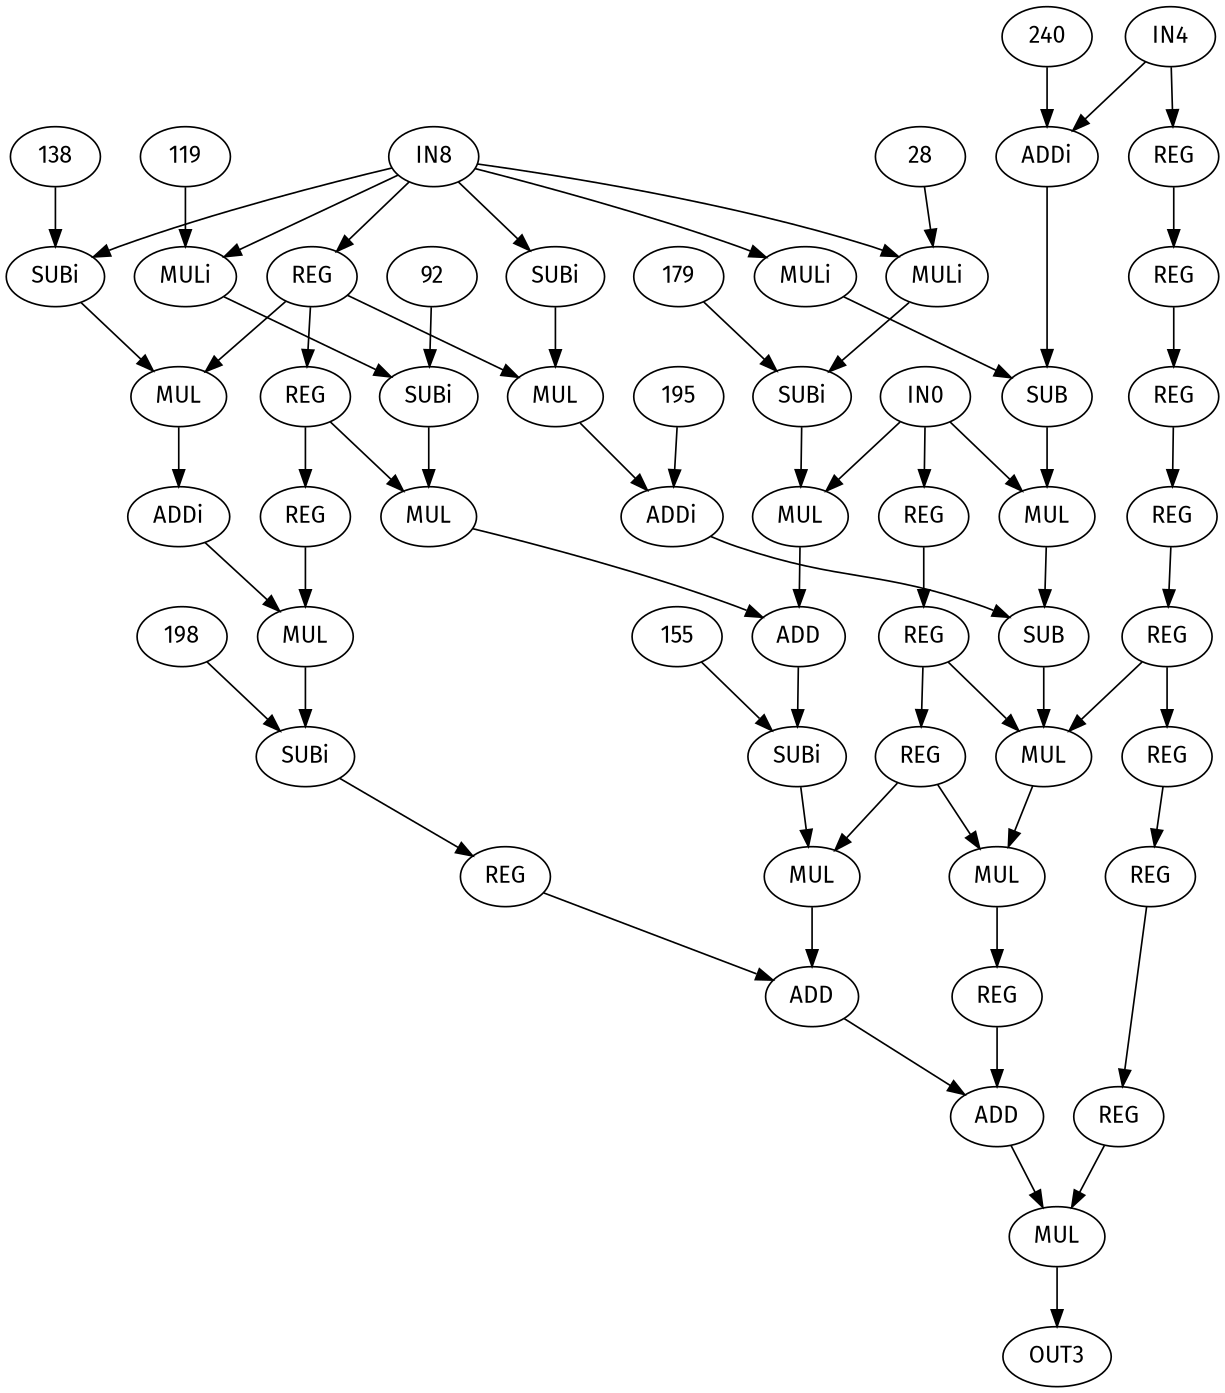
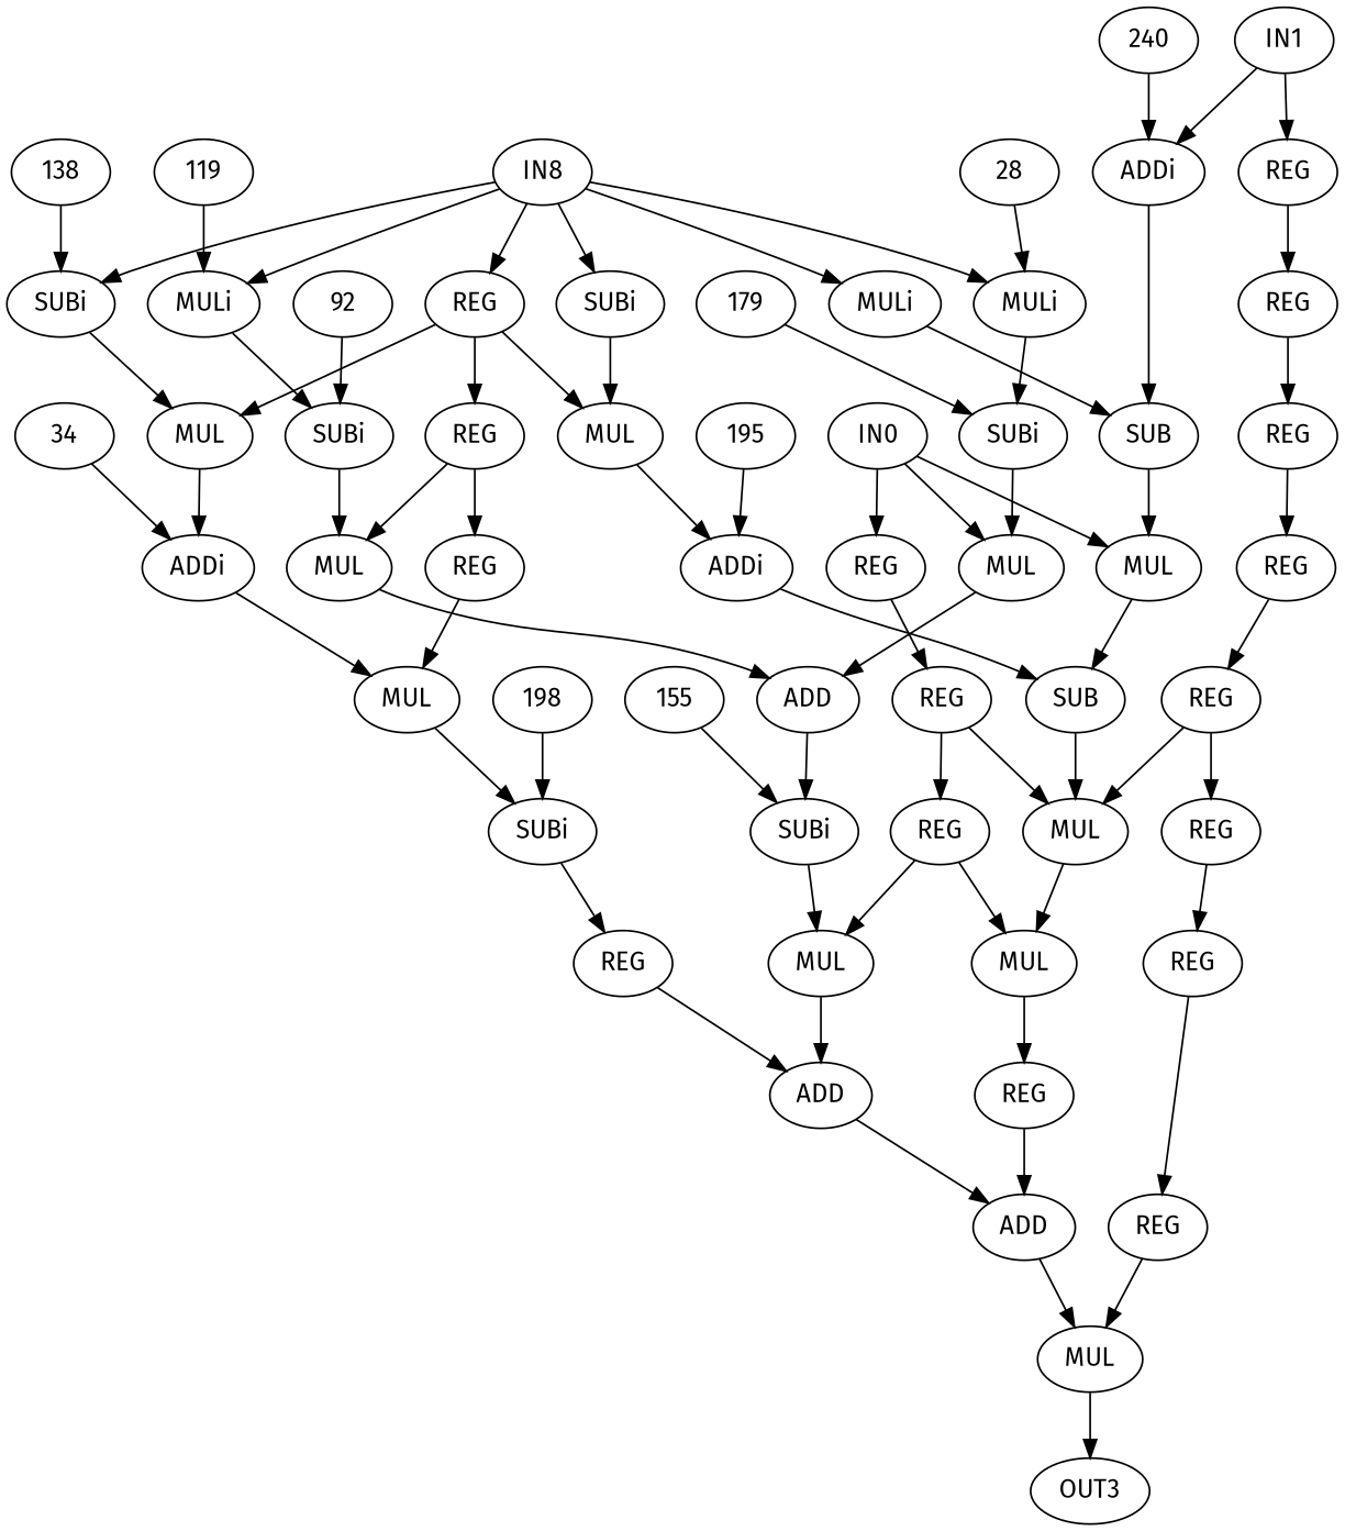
  digraph {
    fontname="Fira Sans"
    node [fontname="Fira Sans"]
    edge [fontname="Fira Sans"]
    n1 [label=IN0]
    n2 [label=REG]
    n3 [label=MUL]
    n4 [label=MUL]
    n5 [label=REG]
    n6 [label=ADD]
    n7 [label=SUB]
-   n8 [label=IN4]
+   n8 [label=IN1]
    n9 [label=REG]
    n10 [VALUE=240 label=ADDi]
    n11 [label=REG]
    n12 [label=SUB]
    n13 [label=IN8]
    n14 [label=REG]
    n15 [VALUE=138 label=SUBi]
    n16 [VALUE=110 label=SUBi]
    n17 [VALUE=117 label=MULi]
    n18 [VALUE=28 label=MULi]
    n19 [VALUE=180 label=MULi]
    n20 [label=REG]
    n21 [label=MUL]
    n22 [label=MUL]
    n23 [VALUE=92 label=SUBi]
    n24 [VALUE=179 label=SUBi]
    n25 [label=OUT3]
    n26 [label=REG]
    n27 [label=MUL]
    n28 [label=MUL]
    n29 [label=MUL]
    n30 [label=ADD]
    n31 [label=REG]
    n32 [label=REG]
    n33 [label=REG]
    n34 [label=REG]
    n35 [label=REG]
    n36 [label=REG]
    n37 [label=REG]
    n38 [label=MUL]
    n39 [label=REG]
    n40 [label=MUL]
    n41 [VALUE=34 label=ADDi]
    n42 [VALUE=195 label=ADDi]
    n43 [label=MUL]
    n44 [VALUE=198 label=SUBi]
    n45 [label=138]
    n46 [label=119]
    n47 [label=28]
    n48 [label=240]
    n49 [label=92]
    n50 [label=179]
+   n51 [label=34]
    n52 [VALUE=155 label=SUBi]
    n53 [label=195]
    n54 [label=REG]
    n55 [label=198]
    n56 [label=155]
    n57 [label=ADD]
    n1 -> n2
    n1 -> n3
    n1 -> n4
    n2 -> n5
    n3 -> n6
    n4 -> n7
    n5 -> n26
    n5 -> n27
    n6 -> n52
    n7 -> n27
    n8 -> n9
    n8 -> n10
    n9 -> n11
    n10 -> n12
    n11 -> n32
    n12 -> n4
    n13 -> n14
    n13 -> n15
    n13 -> n16
    n13 -> n17
    n13 -> n18
    n13 -> n19
    n14 -> n20
    n14 -> n21
    n14 -> n22
    n15 -> n21
    n16 -> n22
    n17 -> n23
    n18 -> n24
    n19 -> n12
    n20 -> n39
    n20 -> n40
    n21 -> n41
    n22 -> n42
    n23 -> n40
    n24 -> n3
    n26 -> n28
    n26 -> n29
    n27 -> n29
    n28 -> n30
    n29 -> n31
    n30 -> n57
    n31 -> n57
    n32 -> n33
    n33 -> n34
    n34 -> n27
    n34 -> n35
    n35 -> n36
    n36 -> n37
    n37 -> n38
    n38 -> n25
    n39 -> n43
    n40 -> n6
    n41 -> n43
    n42 -> n7
    n43 -> n44
    n44 -> n54
    n45 -> n15
    n46 -> n17
    n47 -> n18
    n48 -> n10
    n49 -> n23
    n50 -> n24
+   n51 -> n41
    n52 -> n28
    n53 -> n42
    n54 -> n30
    n55 -> n44
    n56 -> n52
    n57 -> n38
  }
